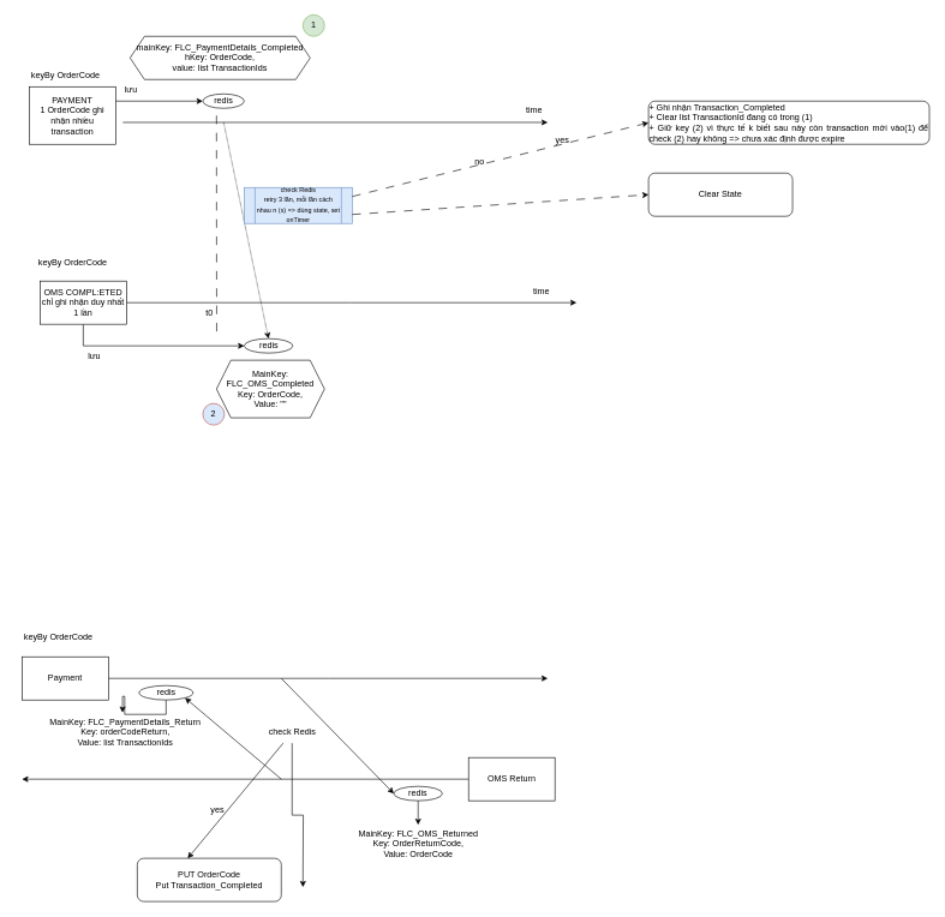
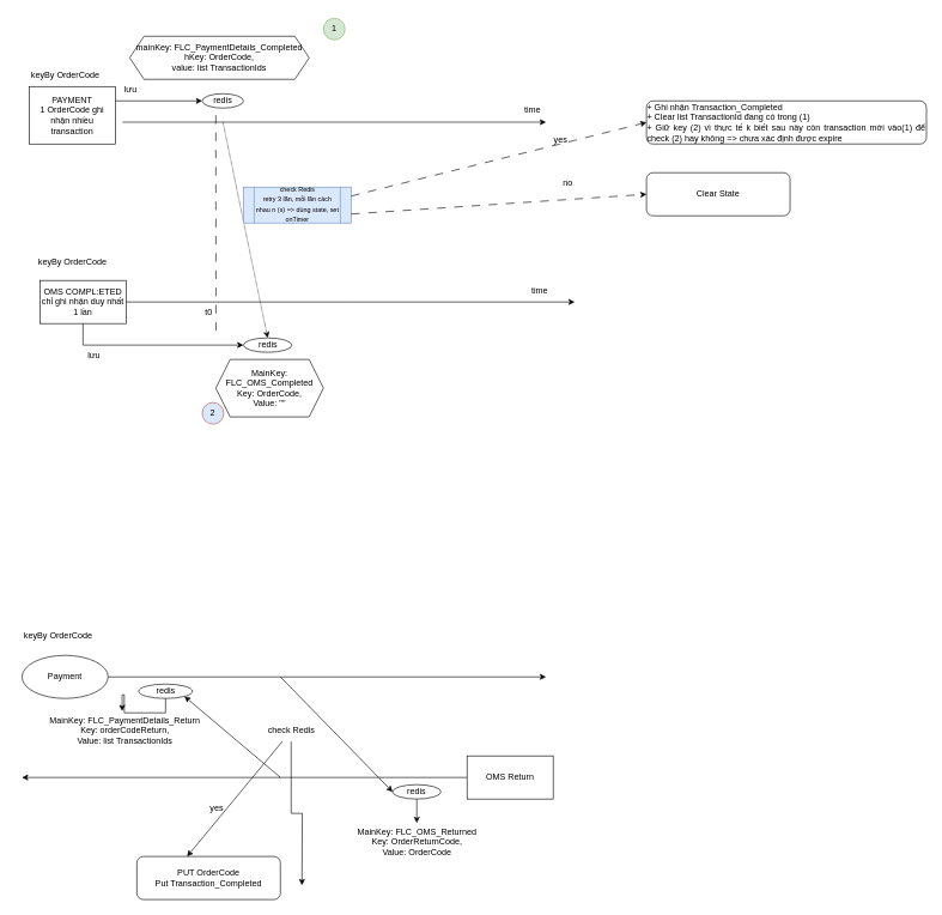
  <mxCell id="0" />
  <mxCell id="1" parent="0" />
  <mxCell id="2" style="edgeStyle=orthogonalEdgeStyle;rounded=0;orthogonalLoop=1;jettySize=auto;html=1;" parent="1" edge="1"><mxGeometry relative="1" as="geometry"><mxPoint x="760" y="169.58" as="targetPoint" /><mxPoint x="170" y="169.58" as="sourcePoint" /></mxGeometry></mxCell>
  <mxCell id="3" style="edgeStyle=orthogonalEdgeStyle;rounded=0;orthogonalLoop=1;jettySize=auto;html=1;exitX=1;exitY=0.25;exitDx=0;exitDy=0;entryX=0;entryY=0.5;entryDx=0;entryDy=0;" parent="1" source="4" target="8" edge="1"><mxGeometry relative="1" as="geometry" /></mxCell>
  <mxCell id="4" value="&lt;div&gt;PAYMENT&lt;br&gt;&lt;/div&gt;&lt;div&gt;1 OrderCode ghi nhận nhiều transaction&lt;br&gt;&lt;/div&gt;" style="rounded=0;whiteSpace=wrap;html=1;" parent="1" vertex="1"><mxGeometry x="40" y="120" width="120" height="80" as="geometry" /></mxCell>
  <mxCell id="5" style="edgeStyle=orthogonalEdgeStyle;rounded=0;orthogonalLoop=1;jettySize=auto;html=1;" parent="1" source="7" edge="1"><mxGeometry relative="1" as="geometry"><mxPoint x="800" y="420" as="targetPoint" /></mxGeometry></mxCell>
  <mxCell id="6" style="edgeStyle=orthogonalEdgeStyle;rounded=0;orthogonalLoop=1;jettySize=auto;html=1;entryX=0;entryY=0.5;entryDx=0;entryDy=0;exitX=0.5;exitY=1;exitDx=0;exitDy=0;" parent="1" source="7" target="9" edge="1"><mxGeometry relative="1" as="geometry" /></mxCell>
  <mxCell id="7" value="&lt;div&gt;OMS COMPL:ETED&lt;/div&gt;&lt;div&gt;chỉ ghi nhận duy nhất 1 lần&lt;br&gt;&lt;/div&gt;" style="rounded=0;whiteSpace=wrap;html=1;" parent="1" vertex="1"><mxGeometry x="55" y="390" width="120" height="60" as="geometry" /></mxCell>
  <mxCell id="8" value="redis" style="ellipse;whiteSpace=wrap;html=1;" parent="1" vertex="1"><mxGeometry x="281" y="130" width="57.5" height="20" as="geometry" /></mxCell>
  <mxCell id="9" value="redis" style="ellipse;whiteSpace=wrap;html=1;" parent="1" vertex="1"><mxGeometry x="338.5" y="470" width="67.5" height="20" as="geometry" /></mxCell>
  <mxCell id="10" value="keyBy OrderCode" style="text;html=1;align=center;verticalAlign=middle;resizable=0;points=[];autosize=1;strokeColor=none;fillColor=none;" parent="1" vertex="1"><mxGeometry x="30" y="90" width="120" height="30" as="geometry" /></mxCell>
  <mxCell id="11" value="keyBy OrderCode" style="text;html=1;align=center;verticalAlign=middle;resizable=0;points=[];autosize=1;strokeColor=none;fillColor=none;" parent="1" vertex="1"><mxGeometry x="40" y="350" width="120" height="30" as="geometry" /></mxCell>
  <mxCell id="12" value="" style="endArrow=classic;html=1;rounded=0;entryX=0.5;entryY=0;entryDx=0;entryDy=0;dashed=1;dashPattern=1 1;" parent="1" target="9" edge="1"><mxGeometry width="50" height="50" relative="1" as="geometry"><mxPoint x="310" y="170" as="sourcePoint" /><mxPoint x="500" y="270" as="targetPoint" /></mxGeometry></mxCell>
  <mxCell id="13" value="&lt;div align=&quot;justify&quot;&gt;+ Ghi nhận Transaction_Completed&lt;/div&gt;&lt;div align=&quot;justify&quot;&gt;+ Clear list TransactionId đang có trong (1)&lt;/div&gt;&lt;div align=&quot;justify&quot;&gt;+ Giữ key (2) vì thực tế k biết sau này còn transaction mới vào(1) để check (2) hay không =&amp;gt; chưa xác định được expire&lt;br&gt;&lt;/div&gt;" style="rounded=1;whiteSpace=wrap;html=1;" parent="1" vertex="1"><mxGeometry x="900" y="140" width="390" height="60" as="geometry" /></mxCell>
  <mxCell id="14" style="edgeStyle=orthogonalEdgeStyle;rounded=0;orthogonalLoop=1;jettySize=auto;html=1;" parent="1" source="15" edge="1"><mxGeometry relative="1" as="geometry"><mxPoint x="760" y="942" as="targetPoint" /></mxGeometry></mxCell>
- <mxCell id="15" value="Payment" style="rounded=0;whiteSpace=wrap;html=1;" parent="1" vertex="1"><mxGeometry x="30" y="912" width="120" height="60" as="geometry" /></mxCell>
+ <mxCell id="15" value="Payment" style="ellipse;whiteSpace=wrap;html=1;" parent="1" vertex="1"><mxGeometry x="30" y="912" width="120" height="60" as="geometry" /></mxCell>
  <mxCell id="16" style="edgeStyle=orthogonalEdgeStyle;rounded=0;orthogonalLoop=1;jettySize=auto;html=1;exitX=0;exitY=0.5;exitDx=0;exitDy=0;" parent="1" edge="1"><mxGeometry relative="1" as="geometry"><mxPoint x="30" y="1082" as="targetPoint" /><mxPoint x="650" y="1082" as="sourcePoint" /></mxGeometry></mxCell>
  <mxCell id="17" value="redis" style="ellipse;whiteSpace=wrap;html=1;" parent="1" vertex="1"><mxGeometry x="192.5" y="952" width="75" height="20" as="geometry" /></mxCell>
  <mxCell id="18" value="redis" style="ellipse;whiteSpace=wrap;html=1;" parent="1" vertex="1"><mxGeometry x="546.25" y="1092" width="67.5" height="20" as="geometry" /></mxCell>
  <mxCell id="19" value="keyBy OrderCode" style="text;html=1;align=center;verticalAlign=middle;resizable=0;points=[];autosize=1;strokeColor=none;fillColor=none;" parent="1" vertex="1"><mxGeometry x="20" y="870" width="120" height="30" as="geometry" /></mxCell>
  <mxCell id="20" value="&lt;div&gt;MainKey: FLC_PaymentDetails_Return&lt;br&gt;&lt;/div&gt;&lt;div&gt;Key: orderCodeReturn,&lt;/div&gt;&lt;div&gt;Value: list TransactionIds&lt;/div&gt;" style="text;html=1;align=center;verticalAlign=middle;resizable=0;points=[];autosize=1;strokeColor=none;fillColor=none;" parent="1" vertex="1"><mxGeometry x="57.5" y="987" width="230" height="60" as="geometry" /></mxCell>
  <mxCell id="21" value="&lt;div&gt;MainKey: FLC_OMS_Returned&lt;br&gt;&lt;/div&gt;&lt;div&gt;Key: OrderReturnCode,&lt;/div&gt;&lt;div&gt;Value: OrderCode&lt;br&gt;&lt;/div&gt;" style="text;html=1;align=center;verticalAlign=middle;resizable=0;points=[];autosize=1;strokeColor=none;fillColor=none;" parent="1" vertex="1"><mxGeometry x="485" y="1142" width="190" height="60" as="geometry" /></mxCell>
  <mxCell id="22" style="edgeStyle=orthogonalEdgeStyle;rounded=0;orthogonalLoop=1;jettySize=auto;html=1;exitX=0.5;exitY=1;exitDx=0;exitDy=0;entryX=0.487;entryY=0.044;entryDx=0;entryDy=0;entryPerimeter=0;" parent="1" source="17" target="20" edge="1"><mxGeometry relative="1" as="geometry" /></mxCell>
  <mxCell id="23" style="edgeStyle=orthogonalEdgeStyle;rounded=0;orthogonalLoop=1;jettySize=auto;html=1;exitX=0.5;exitY=1;exitDx=0;exitDy=0;entryX=0.5;entryY=0.058;entryDx=0;entryDy=0;entryPerimeter=0;" parent="1" source="18" target="21" edge="1"><mxGeometry relative="1" as="geometry" /></mxCell>
  <mxCell id="24" value="" style="endArrow=classic;html=1;rounded=0;entryX=0;entryY=0.5;entryDx=0;entryDy=0;" parent="1" target="18" edge="1"><mxGeometry width="50" height="50" relative="1" as="geometry"><mxPoint x="390" y="942" as="sourcePoint" /><mxPoint x="490" y="1042" as="targetPoint" /></mxGeometry></mxCell>
  <mxCell id="25" style="edgeStyle=orthogonalEdgeStyle;rounded=0;orthogonalLoop=1;jettySize=auto;html=1;" parent="1" source="26" edge="1"><mxGeometry relative="1" as="geometry"><mxPoint x="420" y="1232" as="targetPoint" /></mxGeometry></mxCell>
  <mxCell id="26" value="check Redis" style="text;html=1;align=center;verticalAlign=middle;resizable=0;points=[];autosize=1;strokeColor=none;fillColor=none;" parent="1" vertex="1"><mxGeometry x="360" y="1002" width="90" height="30" as="geometry" /></mxCell>
  <mxCell id="27" value="" style="endArrow=classic;html=1;rounded=0;entryX=1;entryY=1;entryDx=0;entryDy=0;" parent="1" target="17" edge="1"><mxGeometry width="50" height="50" relative="1" as="geometry"><mxPoint x="390" y="1082" as="sourcePoint" /><mxPoint x="490" y="1042" as="targetPoint" /></mxGeometry></mxCell>
  <mxCell id="28" value="" style="endArrow=classic;html=1;rounded=0;" parent="1" source="26" edge="1"><mxGeometry width="50" height="50" relative="1" as="geometry"><mxPoint x="440" y="1172" as="sourcePoint" /><mxPoint x="260" y="1192" as="targetPoint" /></mxGeometry></mxCell>
  <mxCell id="29" value="&lt;div&gt;PUT OrderCode&lt;br&gt;Put Transaction_Completed&lt;/div&gt;" style="rounded=1;whiteSpace=wrap;html=1;" parent="1" vertex="1"><mxGeometry x="190" y="1192" width="200" height="60" as="geometry" /></mxCell>
  <mxCell id="30" value="yes" style="text;html=1;align=center;verticalAlign=middle;resizable=0;points=[];autosize=1;strokeColor=none;fillColor=none;" parent="1" vertex="1"><mxGeometry x="281" y="1110" width="40" height="30" as="geometry" /></mxCell>
  <mxCell id="31" value="OMS Return" style="rounded=0;whiteSpace=wrap;html=1;" parent="1" vertex="1"><mxGeometry x="650" y="1052" width="120" height="60" as="geometry" /></mxCell>
  <mxCell id="32" value="&lt;div&gt;mainKey: FLC_PaymentDetails_Completed&lt;br&gt;&lt;/div&gt;&lt;div&gt;hKey: OrderCode,&lt;/div&gt;&lt;div&gt;value: list TransactionIds&lt;/div&gt;" style="shape=hexagon;perimeter=hexagonPerimeter2;whiteSpace=wrap;html=1;fixedSize=1;" parent="1" vertex="1"><mxGeometry x="180" y="50" width="250" height="60" as="geometry" /></mxCell>
  <mxCell id="33" value="&lt;div&gt;MainKey: FLC_OMS_Completed&lt;br&gt;&lt;/div&gt;&lt;div&gt;Key: OrderCode,&lt;/div&gt;Value: &quot;&quot;" style="shape=hexagon;perimeter=hexagonPerimeter2;whiteSpace=wrap;html=1;fixedSize=1;" parent="1" vertex="1"><mxGeometry x="300" y="500" width="150" height="80" as="geometry" /></mxCell>
  <mxCell id="34" value="lưu" style="text;html=1;align=center;verticalAlign=middle;resizable=0;points=[];autosize=1;strokeColor=none;fillColor=none;" parent="1" vertex="1"><mxGeometry x="110" y="480" width="40" height="30" as="geometry" /></mxCell>
  <mxCell id="35" value="lưu" style="text;html=1;align=center;verticalAlign=middle;resizable=0;points=[];autosize=1;strokeColor=none;fillColor=none;" parent="1" vertex="1"><mxGeometry x="161.25" y="110" width="40" height="30" as="geometry" /></mxCell>
- <mxCell id="36" value="1" style="ellipse;whiteSpace=wrap;html=1;aspect=fixed;fillColor=#d5e8d4;strokeColor=#82b366;" parent="1" vertex="1"><mxGeometry x="420" y="20" width="30" height="30" as="geometry" /></mxCell>
+ <mxCell id="36" value="1" style="ellipse;whiteSpace=wrap;html=1;aspect=fixed;fillColor=#d5e8d4;strokeColor=#82b366;" parent="1" vertex="1"><mxGeometry x="450" y="25" width="30" height="30" as="geometry" /></mxCell>
  <mxCell id="37" value="2" style="ellipse;whiteSpace=wrap;html=1;aspect=fixed;fillColor=#dae8fc;strokeColor=#b85450;" parent="1" vertex="1"><mxGeometry x="281" y="560" width="30" height="30" as="geometry" /></mxCell>
  <mxCell id="38" value="&lt;div style=&quot;font-size: 9px;&quot;&gt;&lt;font style=&quot;font-size: 9px;&quot;&gt;check Redis&lt;/font&gt;&lt;/div&gt;&lt;font style=&quot;font-size: 9px;&quot;&gt;retry 3 lần, mỗi lần cách nhau n (s) =&amp;gt; dùng state, set onTimer&lt;br&gt;&lt;/font&gt;" style="shape=process;whiteSpace=wrap;html=1;backgroundOutline=1;fillColor=#dae8fc;strokeColor=#6c8ebf;" parent="1" vertex="1"><mxGeometry x="338.5" y="260" width="150" height="50" as="geometry" /></mxCell>
- <mxCell id="39" value="&lt;div&gt;no&lt;/div&gt;" style="text;html=1;align=center;verticalAlign=middle;resizable=0;points=[];autosize=1;strokeColor=none;fillColor=none;" parent="1" vertex="1"><mxGeometry x="645" y="210" width="40" height="30" as="geometry" /></mxCell>
+ <mxCell id="39" value="&lt;div&gt;no&lt;/div&gt;" style="text;html=1;align=center;verticalAlign=middle;resizable=0;points=[];autosize=1;strokeColor=none;fillColor=none;" parent="1" vertex="1"><mxGeometry x="770" y="240" width="40" height="30" as="geometry" /></mxCell>
  <mxCell id="40" value="Clear State" style="rounded=1;whiteSpace=wrap;html=1;" parent="1" vertex="1"><mxGeometry x="900" y="240" width="200" height="60" as="geometry" /></mxCell>
  <mxCell id="41" value="" style="endArrow=classic;html=1;rounded=0;exitX=1;exitY=0.75;exitDx=0;exitDy=0;entryX=0;entryY=0.5;entryDx=0;entryDy=0;dashed=1;dashPattern=12 12;" parent="1" source="38" target="40" edge="1"><mxGeometry width="50" height="50" relative="1" as="geometry"><mxPoint x="685" y="250" as="sourcePoint" /><mxPoint x="735" y="200" as="targetPoint" /></mxGeometry></mxCell>
  <mxCell id="42" value="" style="endArrow=classic;html=1;rounded=0;dashed=1;dashPattern=12 12;exitX=1;exitY=0.25;exitDx=0;exitDy=0;entryX=0;entryY=0.5;entryDx=0;entryDy=0;" parent="1" source="38" target="13" edge="1"><mxGeometry width="50" height="50" relative="1" as="geometry"><mxPoint x="610" y="215" as="sourcePoint" /><mxPoint x="920" y="180" as="targetPoint" /></mxGeometry></mxCell>
  <mxCell id="43" value="yes" style="text;html=1;align=center;verticalAlign=middle;resizable=0;points=[];autosize=1;strokeColor=none;fillColor=none;" parent="1" vertex="1"><mxGeometry x="760" y="180" width="40" height="30" as="geometry" /></mxCell>
  <mxCell id="44" value="time" style="text;html=1;align=center;verticalAlign=middle;resizable=0;points=[];autosize=1;strokeColor=none;fillColor=none;" parent="1" vertex="1"><mxGeometry x="716" y="138" width="50" height="30" as="geometry" /></mxCell>
  <mxCell id="45" value="time" style="text;html=1;align=center;verticalAlign=middle;resizable=0;points=[];autosize=1;strokeColor=none;fillColor=none;" parent="1" vertex="1"><mxGeometry x="726" y="390" width="50" height="30" as="geometry" /></mxCell>
  <mxCell id="46" value="" style="endArrow=none;html=1;rounded=0;dashed=1;dashPattern=12 12;entryX=0.5;entryY=1;entryDx=0;entryDy=0;" parent="1" edge="1"><mxGeometry width="50" height="50" relative="1" as="geometry"><mxPoint x="300.25" y="460" as="sourcePoint" /><mxPoint x="300" y="150" as="targetPoint" /></mxGeometry></mxCell>
  <mxCell id="47" value="t0" style="text;html=1;align=center;verticalAlign=middle;resizable=0;points=[];autosize=1;strokeColor=none;fillColor=none;" vertex="1" parent="1"><mxGeometry x="275" y="420" width="30" height="30" as="geometry" /></mxCell>
